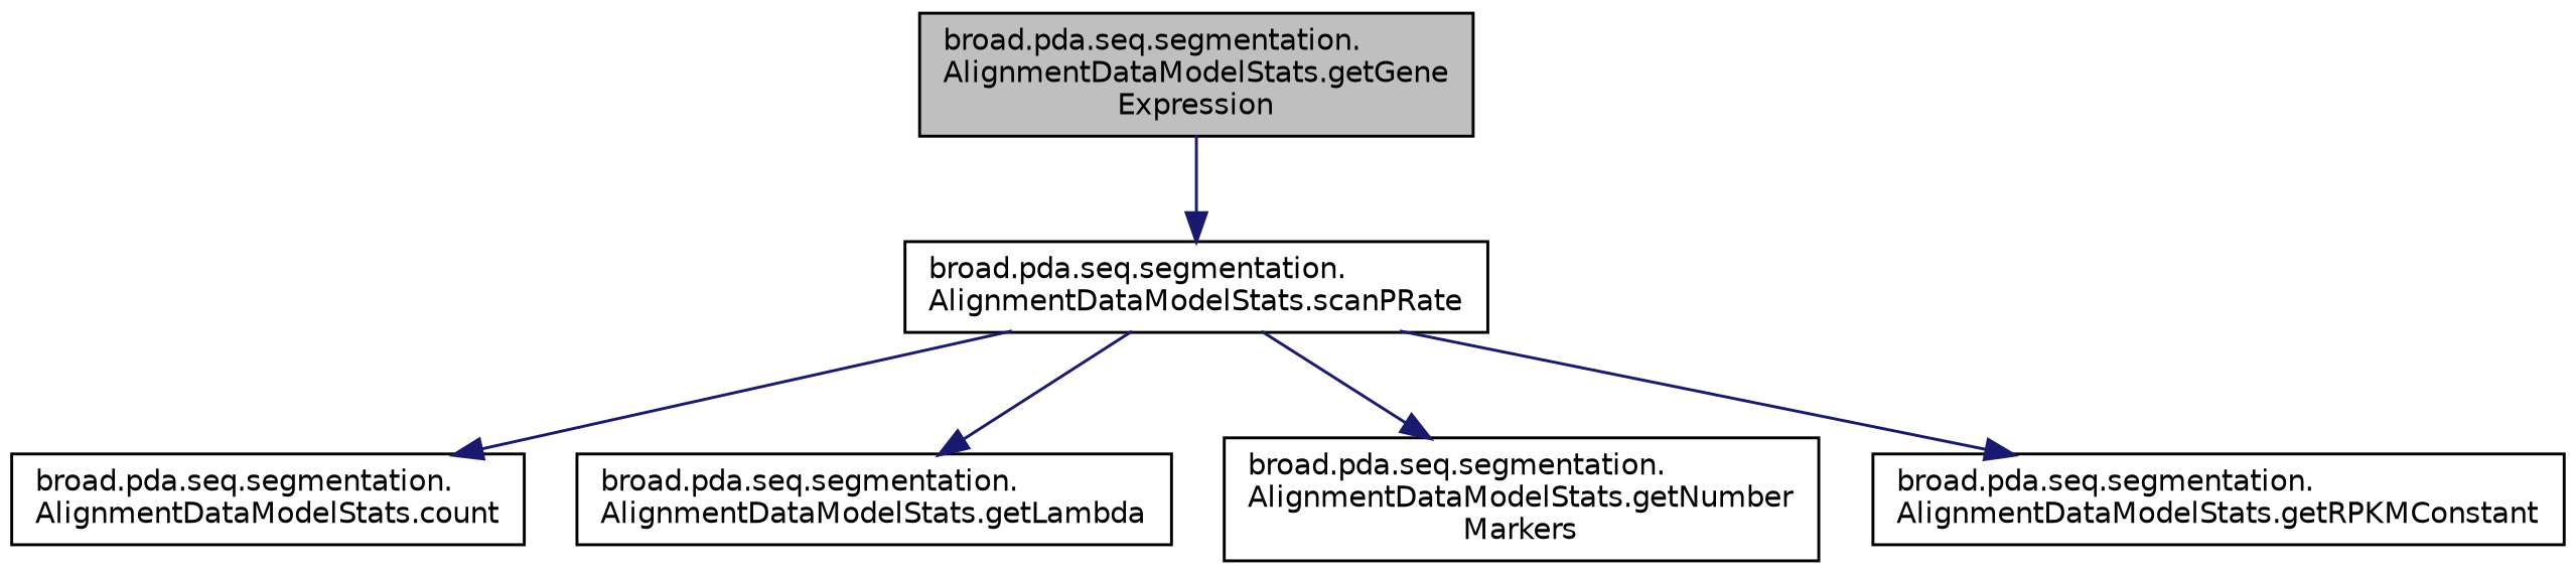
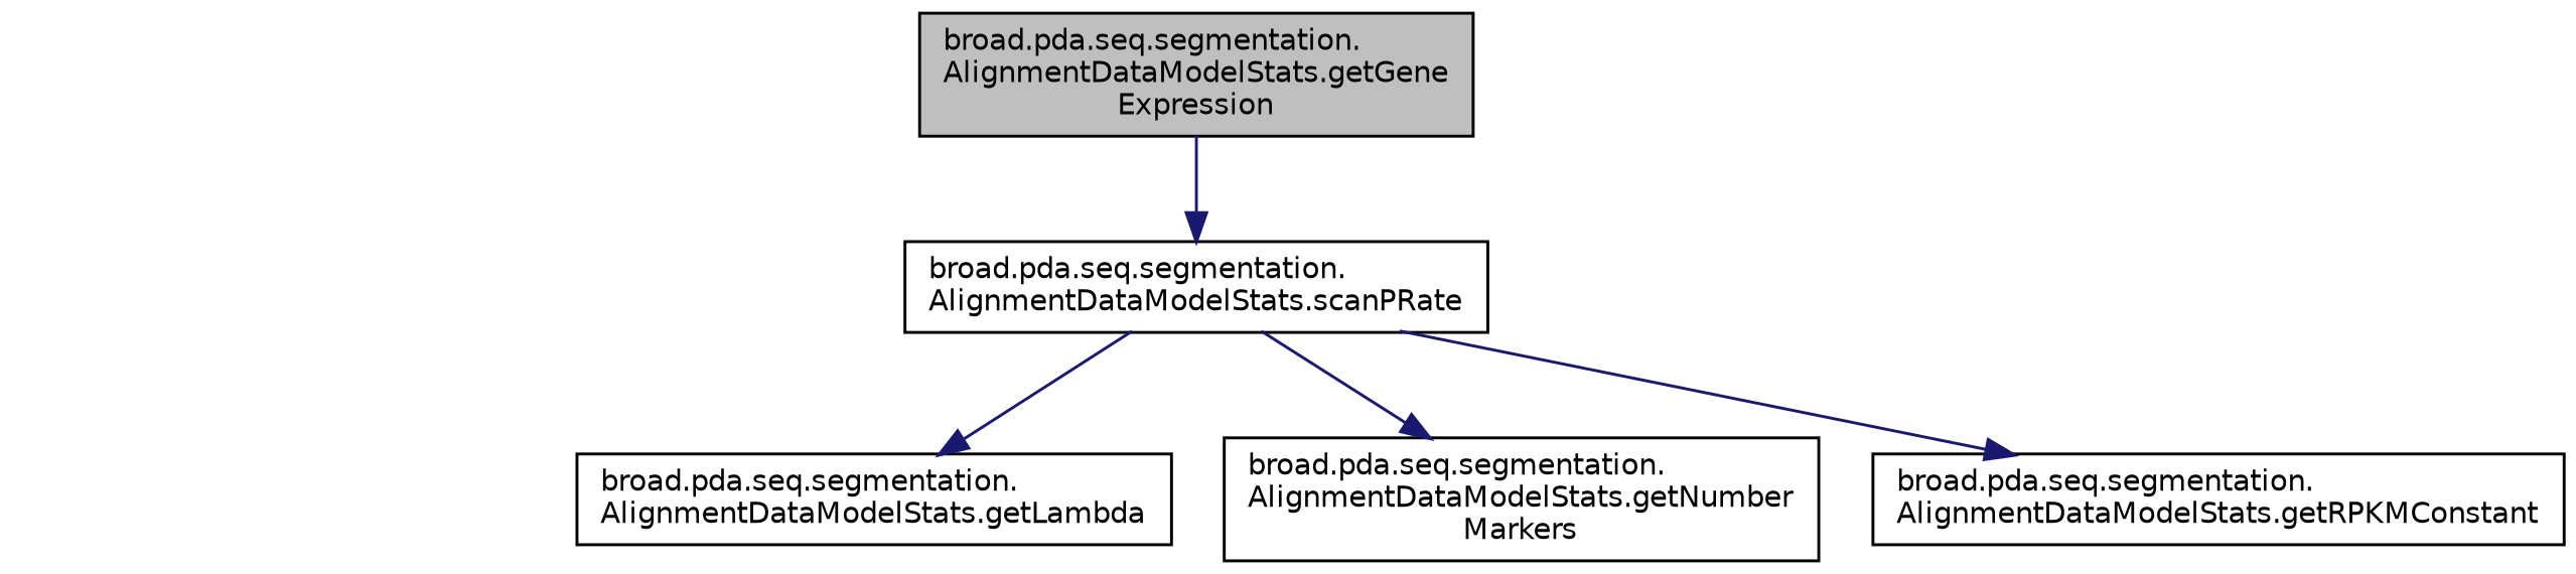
  digraph {
    rankdir=TB
    node [color=black fillcolor=white fontname=Helvetica fontsize=10 shape=record style=filled]
    edge [color=midnightblue fontname=Helvetica fontsize=10 labelfontname=Helvetica labelfontsize=10 style=solid]
    n1 [fillcolor=grey75 fontcolor=black height=0.2 label="broad.pda.seq.segmentation.\lAlignmentDataModelStats.getGene\lExpression" width=0.4]
    n2 [height=0.2 label="broad.pda.seq.segmentation.\lAlignmentDataModelStats.scanPRate" width=0.4]
-   n3 [height=0.2 label="broad.pda.seq.segmentation.\lAlignmentDataModelStats.count" width=0.4]
    n4 [height=0.2 label="broad.pda.seq.segmentation.\lAlignmentDataModelStats.getLambda" width=0.4]
    n5 [height=0.2 label="broad.pda.seq.segmentation.\lAlignmentDataModelStats.getNumber\lMarkers" width=0.4]
    n6 [height=0.2 label="broad.pda.seq.segmentation.\lAlignmentDataModelStats.getRPKMConstant" width=0.4]
    n1 -> n2
-   n2 -> n3
    n2 -> n4
    n2 -> n5
    n2 -> n6
  }
